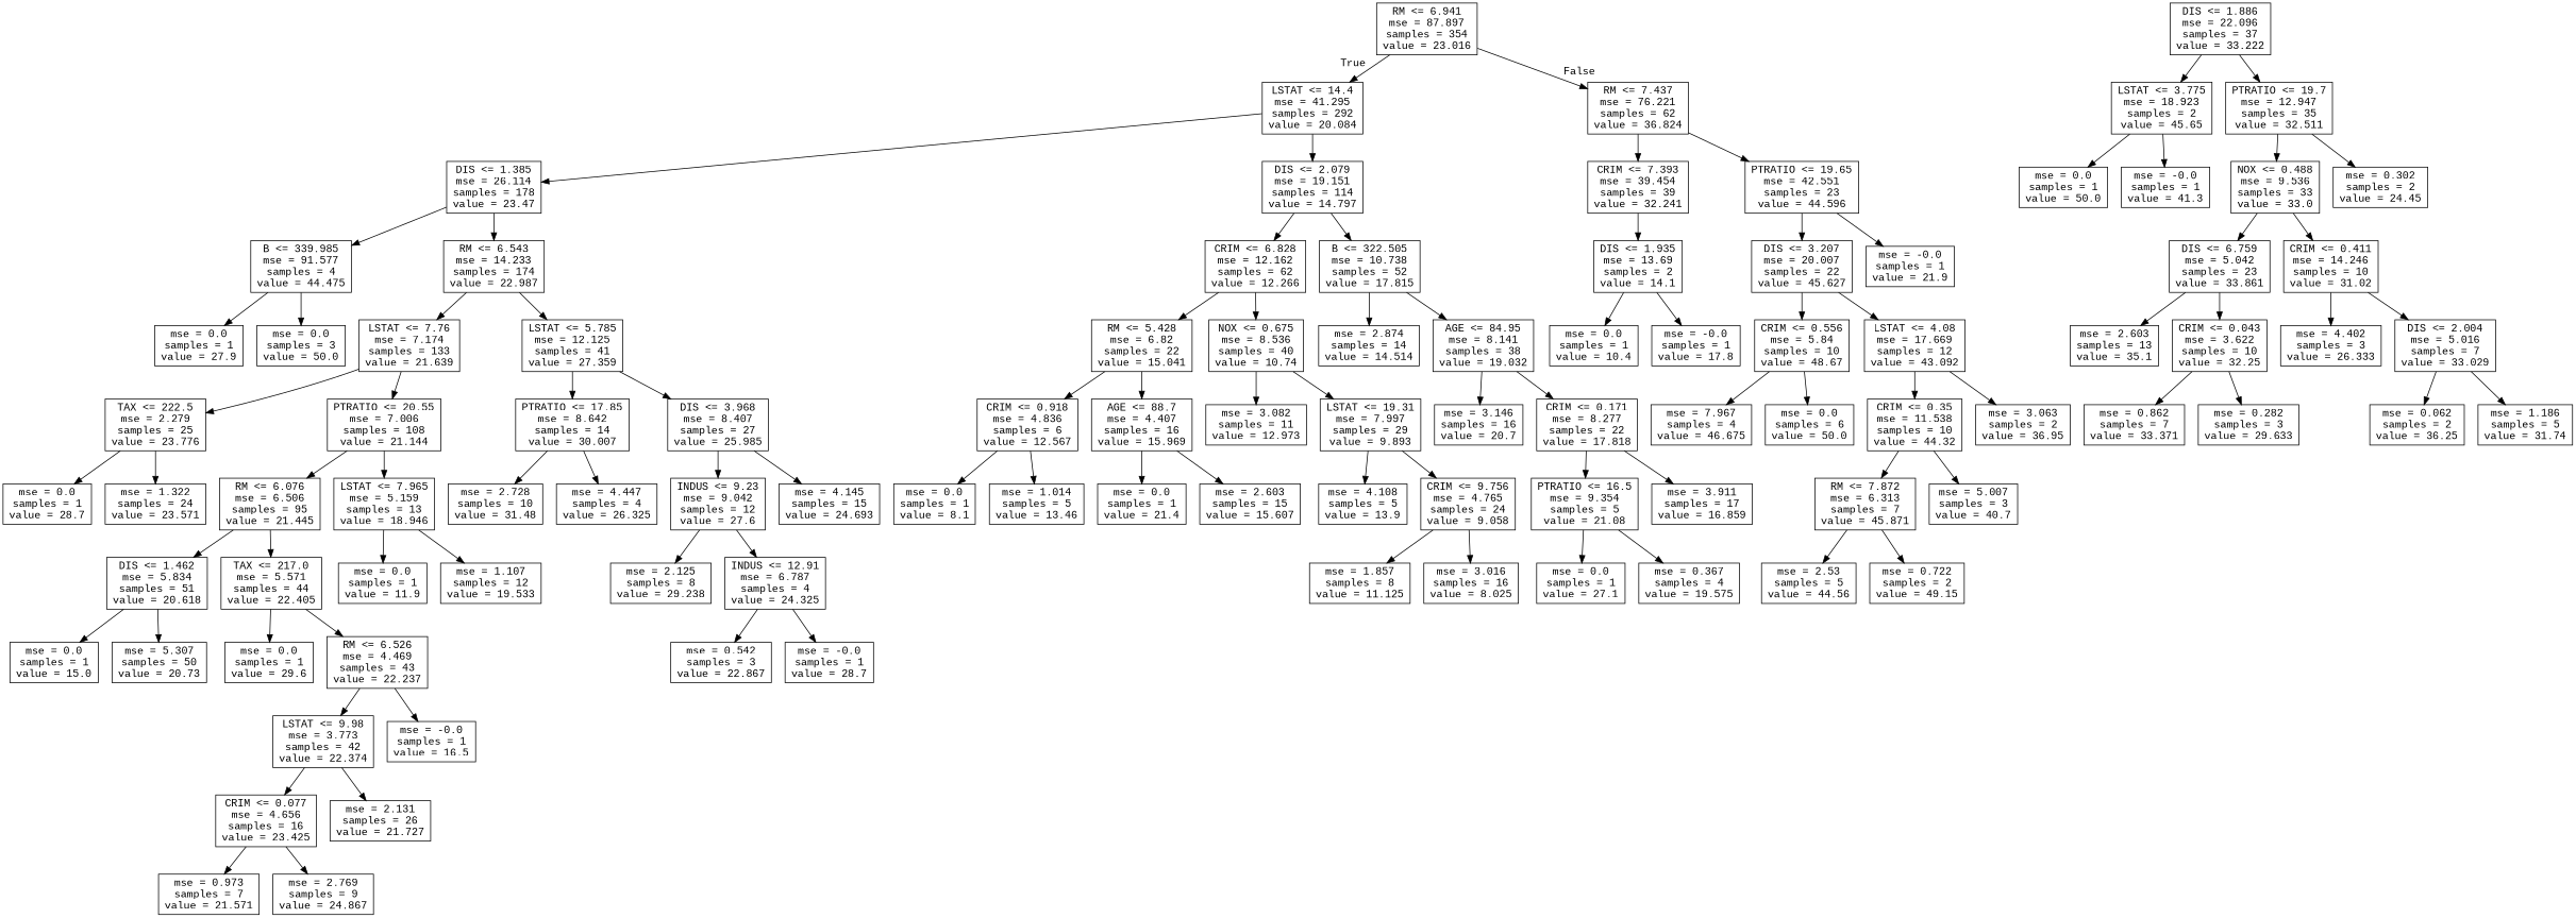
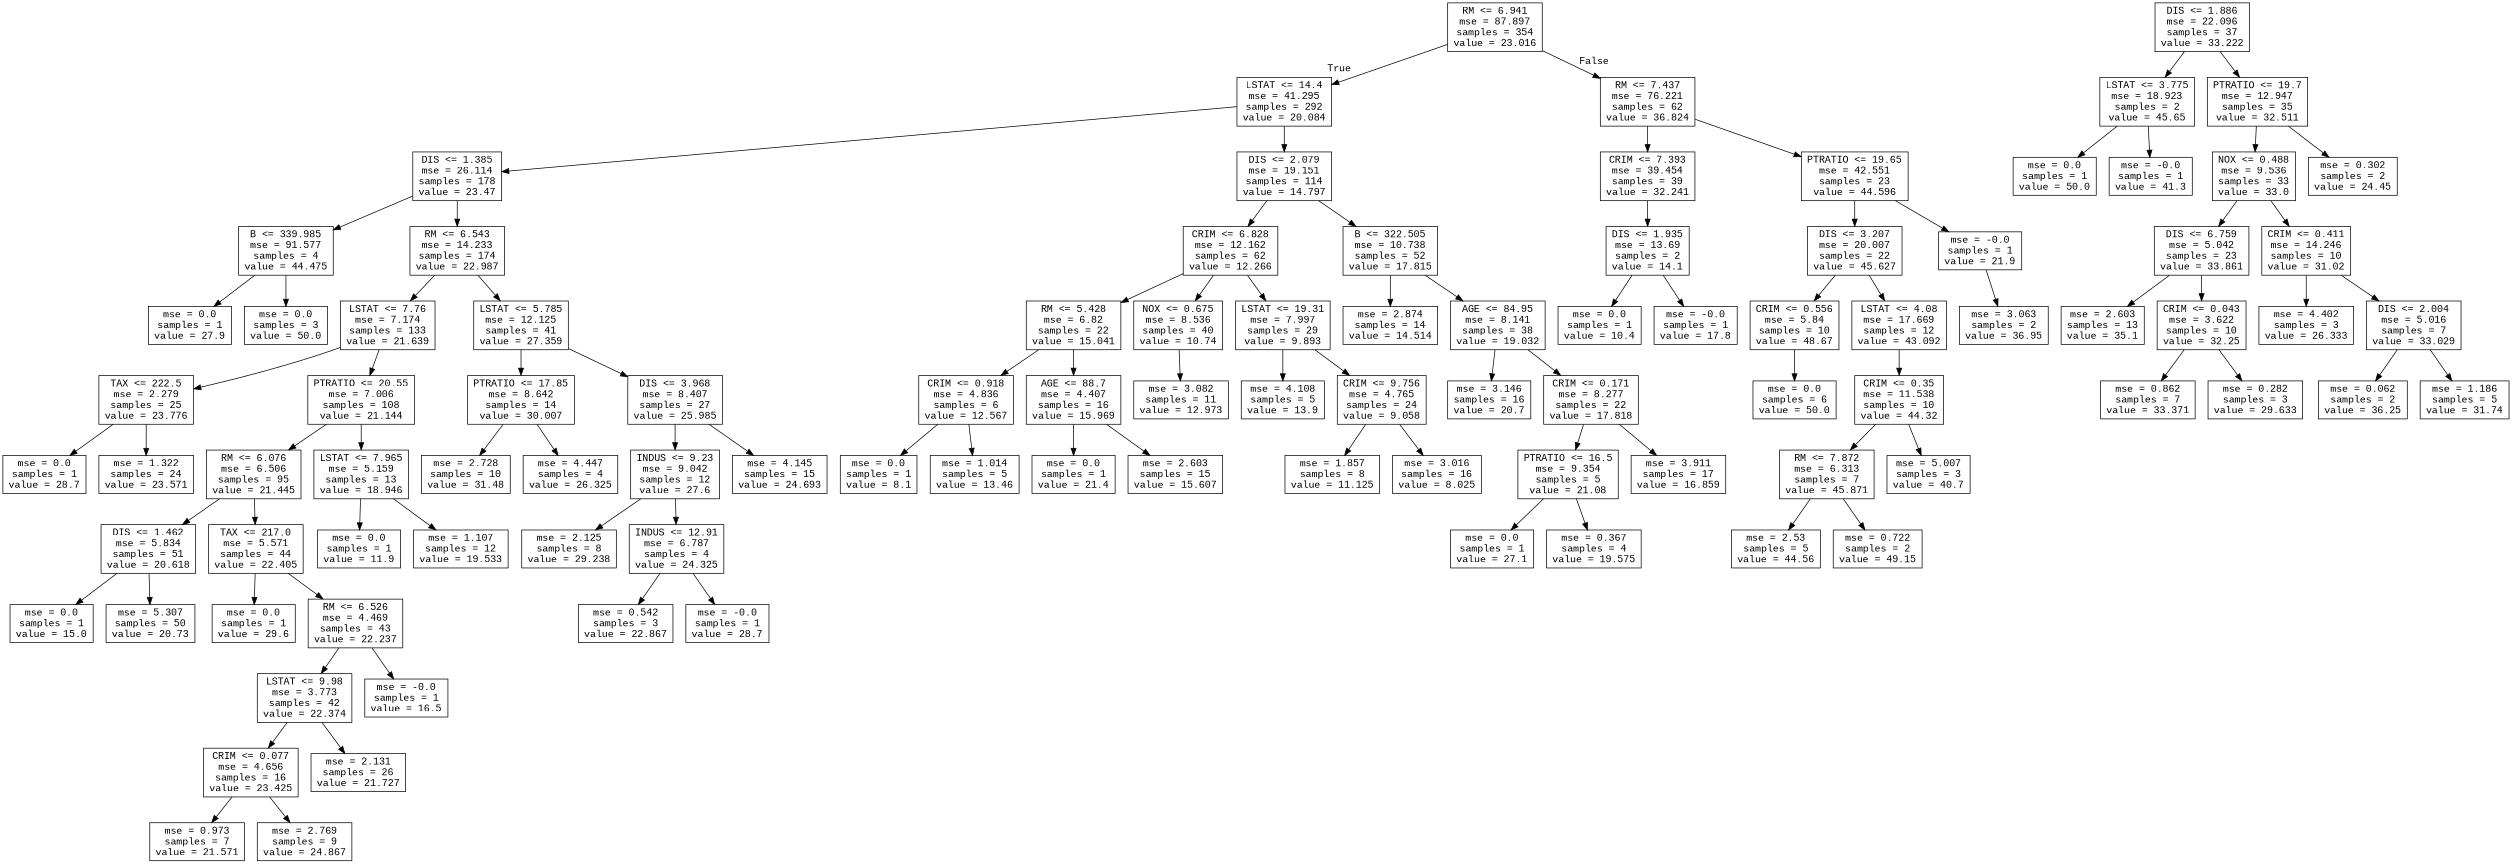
  digraph {
    fontname="Liberation Mono"
    node [fontname="Liberation Mono" shape=box]
    edge [fontname="Liberation Mono"]
    n1 [label="RM <= 6.941\nmse = 87.897\nsamples = 354\nvalue = 23.016"]
    n2 [label="LSTAT <= 14.4\nmse = 41.295\nsamples = 292\nvalue = 20.084"]
    n3 [label="RM <= 7.437\nmse = 76.221\nsamples = 62\nvalue = 36.824"]
    n4 [label="DIS <= 1.385\nmse = 26.114\nsamples = 178\nvalue = 23.47"]
    n5 [label="DIS <= 2.079\nmse = 19.151\nsamples = 114\nvalue = 14.797"]
    n6 [label="CRIM <= 7.393\nmse = 39.454\nsamples = 39\nvalue = 32.241"]
    n7 [label="PTRATIO <= 19.65\nmse = 42.551\nsamples = 23\nvalue = 44.596"]
    n8 [label="B <= 339.985\nmse = 91.577\nsamples = 4\nvalue = 44.475"]
    n9 [label="RM <= 6.543\nmse = 14.233\nsamples = 174\nvalue = 22.987"]
    n10 [label="CRIM <= 6.828\nmse = 12.162\nsamples = 62\nvalue = 12.266"]
    n11 [label="B <= 322.505\nmse = 10.738\nsamples = 52\nvalue = 17.815"]
    n12 [label="mse = 0.0\nsamples = 1\nvalue = 27.9"]
    n13 [label="mse = 0.0\nsamples = 3\nvalue = 50.0"]
    n14 [label="LSTAT <= 7.76\nmse = 7.174\nsamples = 133\nvalue = 21.639"]
    n15 [label="LSTAT <= 5.785\nmse = 12.125\nsamples = 41\nvalue = 27.359"]
    n16 [label="TAX <= 222.5\nmse = 2.279\nsamples = 25\nvalue = 23.776"]
    n17 [label="PTRATIO <= 20.55\nmse = 7.006\nsamples = 108\nvalue = 21.144"]
    n18 [label="PTRATIO <= 17.85\nmse = 8.642\nsamples = 14\nvalue = 30.007"]
    n19 [label="DIS <= 3.968\nmse = 8.407\nsamples = 27\nvalue = 25.985"]
    n20 [label="mse = 0.0\nsamples = 1\nvalue = 28.7"]
    n21 [label="mse = 1.322\nsamples = 24\nvalue = 23.571"]
    n22 [label="RM <= 6.076\nmse = 6.506\nsamples = 95\nvalue = 21.445"]
    n23 [label="LSTAT <= 7.965\nmse = 5.159\nsamples = 13\nvalue = 18.946"]
    n24 [label="DIS <= 1.462\nmse = 5.834\nsamples = 51\nvalue = 20.618"]
    n25 [label="TAX <= 217.0\nmse = 5.571\nsamples = 44\nvalue = 22.405"]
    n26 [label="mse = 0.0\nsamples = 1\nvalue = 11.9"]
    n27 [label="mse = 1.107\nsamples = 12\nvalue = 19.533"]
    n28 [label="mse = 0.0\nsamples = 1\nvalue = 15.0"]
    n29 [label="mse = 5.307\nsamples = 50\nvalue = 20.73"]
    n30 [label="mse = 0.0\nsamples = 1\nvalue = 29.6"]
    n31 [label="RM <= 6.526\nmse = 4.469\nsamples = 43\nvalue = 22.237"]
    n32 [label="LSTAT <= 9.98\nmse = 3.773\nsamples = 42\nvalue = 22.374"]
    n33 [label="mse = -0.0\nsamples = 1\nvalue = 16.5"]
    n34 [label="CRIM <= 0.077\nmse = 4.656\nsamples = 16\nvalue = 23.425"]
    n35 [label="mse = 2.131\nsamples = 26\nvalue = 21.727"]
    n36 [label="mse = 0.973\nsamples = 7\nvalue = 21.571"]
    n37 [label="mse = 2.769\nsamples = 9\nvalue = 24.867"]
    n38 [label="mse = 2.728\nsamples = 10\nvalue = 31.48"]
    n39 [label="mse = 4.447\nsamples = 4\nvalue = 26.325"]
    n40 [label="INDUS <= 9.23\nmse = 9.042\nsamples = 12\nvalue = 27.6"]
    n41 [label="mse = 4.145\nsamples = 15\nvalue = 24.693"]
    n42 [label="mse = 2.125\nsamples = 8\nvalue = 29.238"]
    n43 [label="INDUS <= 12.91\nmse = 6.787\nsamples = 4\nvalue = 24.325"]
    n44 [label="mse = 0.542\nsamples = 3\nvalue = 22.867"]
    n45 [label="mse = -0.0\nsamples = 1\nvalue = 28.7"]
    n46 [label="RM <= 5.428\nmse = 6.82\nsamples = 22\nvalue = 15.041"]
    n47 [label="NOX <= 0.675\nmse = 8.536\nsamples = 40\nvalue = 10.74"]
    n48 [label="mse = 2.874\nsamples = 14\nvalue = 14.514"]
    n49 [label="AGE <= 84.95\nmse = 8.141\nsamples = 38\nvalue = 19.032"]
    n50 [label="CRIM <= 0.918\nmse = 4.836\nsamples = 6\nvalue = 12.567"]
    n51 [label="AGE <= 88.7\nmse = 4.407\nsamples = 16\nvalue = 15.969"]
    n52 [label="mse = 3.082\nsamples = 11\nvalue = 12.973"]
    n53 [label="LSTAT <= 19.31\nmse = 7.997\nsamples = 29\nvalue = 9.893"]
    n54 [label="mse = 0.0\nsamples = 1\nvalue = 8.1"]
    n55 [label="mse = 1.014\nsamples = 5\nvalue = 13.46"]
    n56 [label="mse = 0.0\nsamples = 1\nvalue = 21.4"]
    n57 [label="mse = 2.603\nsamples = 15\nvalue = 15.607"]
    n58 [label="mse = 4.108\nsamples = 5\nvalue = 13.9"]
    n59 [label="CRIM <= 9.756\nmse = 4.765\nsamples = 24\nvalue = 9.058"]
    n60 [label="mse = 1.857\nsamples = 8\nvalue = 11.125"]
    n61 [label="mse = 3.016\nsamples = 16\nvalue = 8.025"]
    n62 [label="mse = 3.146\nsamples = 16\nvalue = 20.7"]
    n63 [label="CRIM <= 0.171\nmse = 8.277\nsamples = 22\nvalue = 17.818"]
    n64 [label="PTRATIO <= 16.5\nmse = 9.354\nsamples = 5\nvalue = 21.08"]
    n65 [label="mse = 3.911\nsamples = 17\nvalue = 16.859"]
    n66 [label="mse = 0.0\nsamples = 1\nvalue = 27.1"]
    n67 [label="mse = 0.367\nsamples = 4\nvalue = 19.575"]
    n68 [label="DIS <= 1.935\nmse = 13.69\nsamples = 2\nvalue = 14.1"]
    n69 [label="DIS <= 3.207\nmse = 20.007\nsamples = 22\nvalue = 45.627"]
    n70 [label="mse = -0.0\nsamples = 1\nvalue = 21.9"]
    n71 [label="DIS <= 1.886\nmse = 22.096\nsamples = 37\nvalue = 33.222"]
    n72 [label="LSTAT <= 3.775\nmse = 18.923\nsamples = 2\nvalue = 45.65"]
    n73 [label="PTRATIO <= 19.7\nmse = 12.947\nsamples = 35\nvalue = 32.511"]
    n74 [label="mse = 0.0\nsamples = 1\nvalue = 10.4"]
    n75 [label="mse = -0.0\nsamples = 1\nvalue = 17.8"]
    n76 [label="mse = 0.0\nsamples = 1\nvalue = 50.0"]
    n77 [label="mse = -0.0\nsamples = 1\nvalue = 41.3"]
    n78 [label="NOX <= 0.488\nmse = 9.536\nsamples = 33\nvalue = 33.0"]
    n79 [label="mse = 0.302\nsamples = 2\nvalue = 24.45"]
    n80 [label="DIS <= 6.759\nmse = 5.042\nsamples = 23\nvalue = 33.861"]
    n81 [label="CRIM <= 0.411\nmse = 14.246\nsamples = 10\nvalue = 31.02"]
    n82 [label="mse = 2.603\nsamples = 13\nvalue = 35.1"]
    n83 [label="CRIM <= 0.043\nmse = 3.622\nsamples = 10\nvalue = 32.25"]
    n84 [label="mse = 4.402\nsamples = 3\nvalue = 26.333"]
    n85 [label="DIS <= 2.004\nmse = 5.016\nsamples = 7\nvalue = 33.029"]
    n86 [label="mse = 0.862\nsamples = 7\nvalue = 33.371"]
    n87 [label="mse = 0.282\nsamples = 3\nvalue = 29.633"]
    n88 [label="mse = 0.062\nsamples = 2\nvalue = 36.25"]
    n89 [label="mse = 1.186\nsamples = 5\nvalue = 31.74"]
    n90 [label="CRIM <= 0.556\nmse = 5.84\nsamples = 10\nvalue = 48.67"]
    n91 [label="LSTAT <= 4.08\nmse = 17.669\nsamples = 12\nvalue = 43.092"]
-   n92 [label="mse = 7.967\nsamples = 4\nvalue = 46.675"]
    n93 [label="mse = 0.0\nsamples = 6\nvalue = 50.0"]
    n94 [label="CRIM <= 0.35\nmse = 11.538\nsamples = 10\nvalue = 44.32"]
    n95 [label="mse = 3.063\nsamples = 2\nvalue = 36.95"]
    n96 [label="RM <= 7.872\nmse = 6.313\nsamples = 7\nvalue = 45.871"]
    n97 [label="mse = 5.007\nsamples = 3\nvalue = 40.7"]
    n98 [label="mse = 2.53\nsamples = 5\nvalue = 44.56"]
    n99 [label="mse = 0.722\nsamples = 2\nvalue = 49.15"]
    n1 -> n2 [headlabel=True labelangle=45 labeldistance=2.5]
    n1 -> n3 [headlabel=False labelangle=-45 labeldistance=2.5]
    n2 -> n4
    n2 -> n5
    n3 -> n6
    n3 -> n7
    n4 -> n8
    n4 -> n9
    n5 -> n10
    n5 -> n11
    n6 -> n68
    n7 -> n69
    n7 -> n70
    n8 -> n12
    n8 -> n13
    n9 -> n14
    n9 -> n15
    n10 -> n46
    n10 -> n47
    n11 -> n48
    n11 -> n49
    n14 -> n16
    n14 -> n17
    n15 -> n18
    n15 -> n19
    n16 -> n20
    n16 -> n21
    n17 -> n22
    n17 -> n23
    n18 -> n38
    n18 -> n39
    n19 -> n40
    n19 -> n41
    n22 -> n24
    n22 -> n25
    n23 -> n26
    n23 -> n27
    n24 -> n28
    n24 -> n29
    n25 -> n30
    n25 -> n31
    n31 -> n32
    n31 -> n33
    n32 -> n34
    n32 -> n35
    n34 -> n36
    n34 -> n37
    n40 -> n42
    n40 -> n43
    n43 -> n44
    n43 -> n45
    n46 -> n50
    n46 -> n51
    n47 -> n52
-   n47 -> n53
+   n10 -> n53
    n49 -> n62
    n49 -> n63
    n50 -> n54
    n50 -> n55
    n51 -> n56
    n51 -> n57
    n53 -> n58
    n53 -> n59
    n59 -> n60
    n59 -> n61
    n63 -> n64
    n63 -> n65
    n64 -> n66
    n64 -> n67
    n68 -> n74
    n68 -> n75
    n69 -> n90
    n69 -> n91
    n71 -> n72
    n71 -> n73
    n72 -> n76
    n72 -> n77
    n73 -> n78
    n73 -> n79
    n78 -> n80
    n78 -> n81
    n80 -> n82
    n80 -> n83
    n81 -> n84
    n81 -> n85
    n83 -> n86
    n83 -> n87
    n85 -> n88
    n85 -> n89
-   n90 -> n92
    n90 -> n93
    n91 -> n94
-   n91 -> n95
+   n70 -> n95
    n94 -> n96
    n94 -> n97
    n96 -> n98
    n96 -> n99
  }
